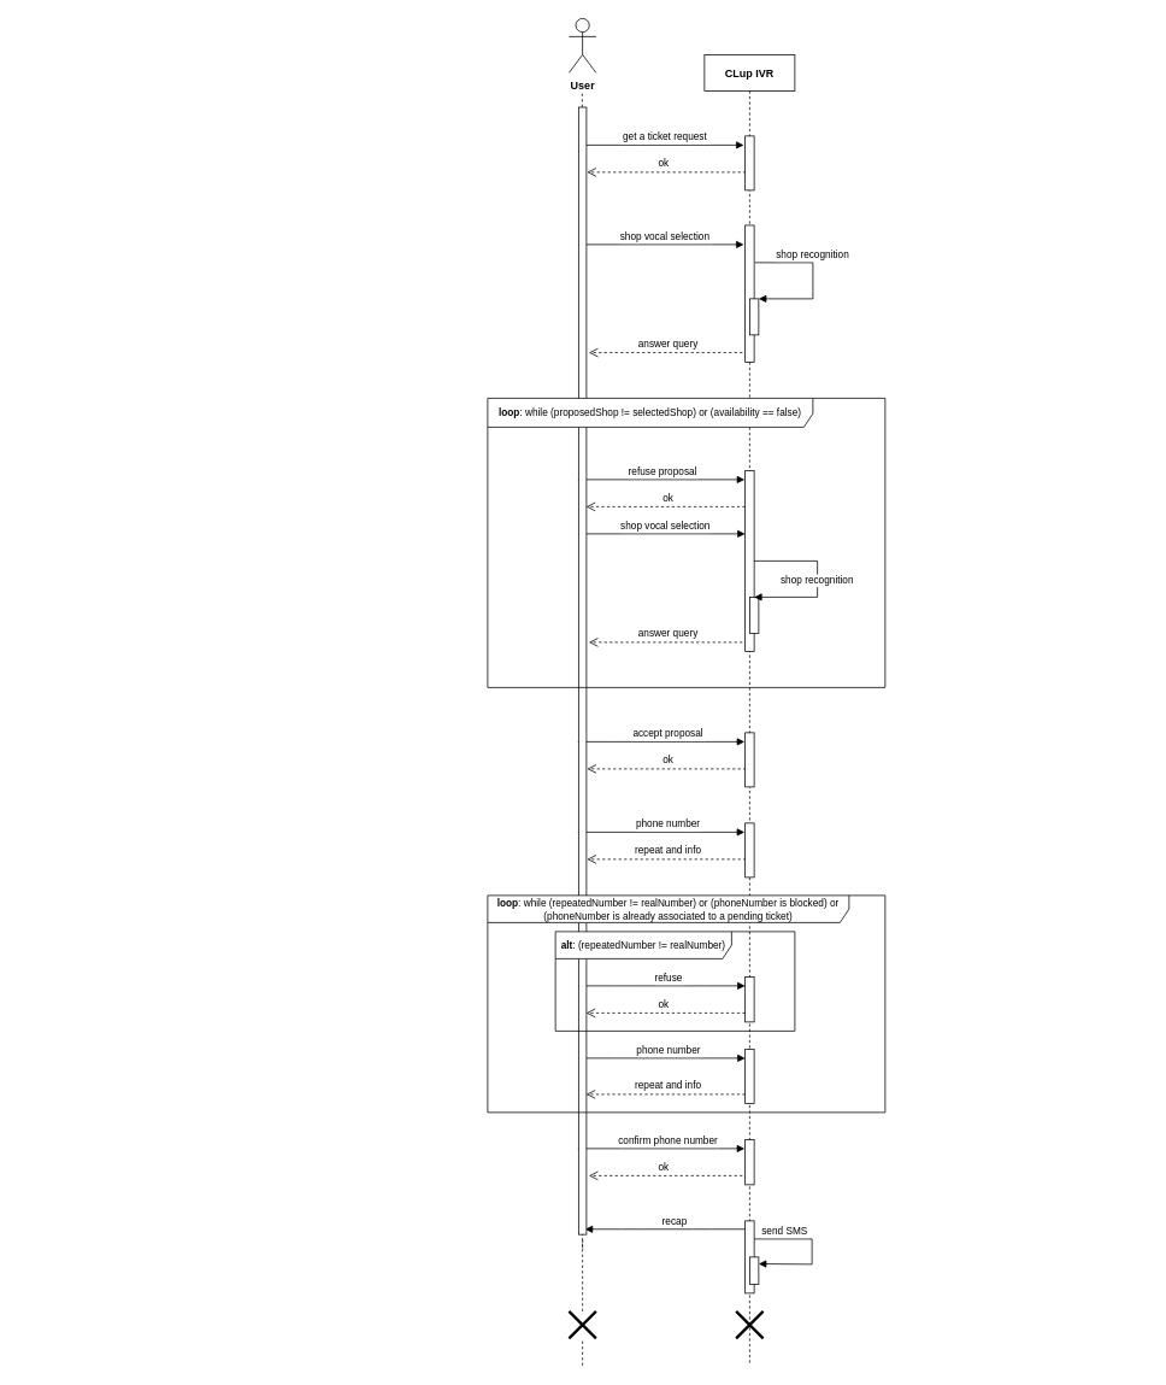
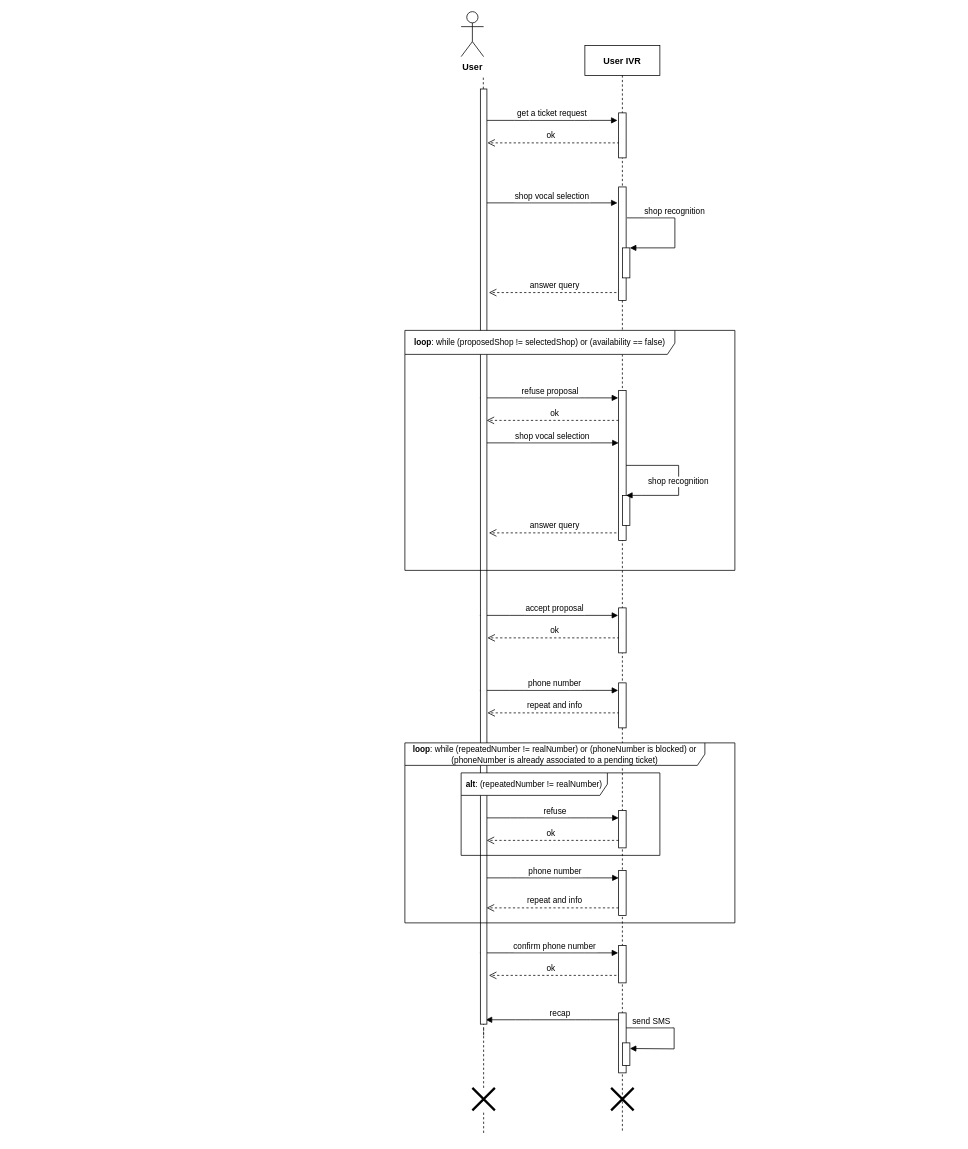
  <mxCell id="0" />
  <mxCell id="1" parent="0" />
  <mxCell id="2" value="" style="verticalAlign=bottom;endArrow=open;dashed=1;endSize=8;shadow=0;strokeWidth=1;" parent="1" edge="1"><mxGeometry x="-0.003" y="-39" relative="1" as="geometry"><mxPoint x="651" y="1300" as="targetPoint" /><mxPoint x="827" y="1300" as="sourcePoint" /><Array as="points" /><mxPoint as="offset" /></mxGeometry></mxCell>
  <mxCell id="3" value="confirm phone number" style="verticalAlign=bottom;endArrow=block;shadow=0;strokeWidth=1;entryX=0.05;entryY=1.06;entryDx=0;entryDy=0;entryPerimeter=0;" parent="1" edge="1"><mxGeometry x="0.085" relative="1" as="geometry"><mxPoint x="639" y="1270" as="sourcePoint" /><mxPoint x="823.4" y="1270" as="targetPoint" /><Array as="points"><mxPoint x="689" y="1270" /><mxPoint x="769" y="1270" /></Array><mxPoint as="offset" /></mxGeometry></mxCell>
  <mxCell id="4" value="" style="verticalAlign=bottom;endArrow=open;dashed=1;endSize=8;shadow=0;strokeWidth=1;" parent="1" edge="1"><mxGeometry x="-0.003" y="-39" relative="1" as="geometry"><mxPoint x="649" y="950" as="targetPoint" /><mxPoint x="825" y="950" as="sourcePoint" /><Array as="points" /><mxPoint as="offset" /></mxGeometry></mxCell>
  <mxCell id="5" value="" style="verticalAlign=bottom;endArrow=open;dashed=1;endSize=8;shadow=0;strokeWidth=1;" parent="1" edge="1"><mxGeometry x="-0.003" y="-39" relative="1" as="geometry"><mxPoint x="649" y="850" as="targetPoint" /><mxPoint x="825" y="850" as="sourcePoint" /><Array as="points" /><mxPoint as="offset" /></mxGeometry></mxCell>
  <mxCell id="6" value="" style="verticalAlign=bottom;endArrow=open;dashed=1;endSize=8;shadow=0;strokeWidth=1;" parent="1" edge="1"><mxGeometry x="-0.003" y="-39" relative="1" as="geometry"><mxPoint x="651" y="710" as="targetPoint" /><mxPoint x="827" y="710" as="sourcePoint" /><Array as="points" /><mxPoint as="offset" /></mxGeometry></mxCell>
  <mxCell id="7" value="shop vocal selection" style="verticalAlign=bottom;endArrow=block;shadow=0;strokeWidth=1;" parent="1" edge="1"><mxGeometry relative="1" as="geometry"><mxPoint x="647" y="590" as="sourcePoint" /><mxPoint x="824" y="590" as="targetPoint" /><Array as="points"><mxPoint x="697" y="590" /></Array><mxPoint as="offset" /></mxGeometry></mxCell>
  <mxCell id="8" value="" style="verticalAlign=bottom;endArrow=open;dashed=1;endSize=8;shadow=0;strokeWidth=1;" parent="1" edge="1"><mxGeometry x="-0.003" y="-39" relative="1" as="geometry"><mxPoint x="651" y="389.6" as="targetPoint" /><mxPoint x="827" y="389.6" as="sourcePoint" /><Array as="points" /><mxPoint as="offset" /></mxGeometry></mxCell>
  <mxCell id="9" value="" style="verticalAlign=bottom;endArrow=open;dashed=1;endSize=8;shadow=0;strokeWidth=1;" parent="1" edge="1"><mxGeometry x="-0.003" y="-39" relative="1" as="geometry"><mxPoint x="649" y="190" as="targetPoint" /><mxPoint x="825" y="190" as="sourcePoint" /><Array as="points" /><mxPoint as="offset" /></mxGeometry></mxCell>
  <mxCell id="10" value="" style="verticalAlign=bottom;endArrow=open;dashed=1;endSize=8;shadow=0;strokeWidth=1;" parent="1" edge="1"><mxGeometry x="-0.003" y="-39" relative="1" as="geometry"><mxPoint x="648" y="560" as="targetPoint" /><mxPoint x="824" y="560" as="sourcePoint" /><Array as="points" /><mxPoint as="offset" /></mxGeometry></mxCell>
  <mxCell id="11" value="recap" style="verticalAlign=bottom;endArrow=block;shadow=0;strokeWidth=1;entryX=0.05;entryY=1.06;entryDx=0;entryDy=0;entryPerimeter=0;" parent="1" edge="1"><mxGeometry x="-0.078" relative="1" as="geometry"><mxPoint x="831.2" y="1359.2" as="sourcePoint" /><mxPoint x="646.8" y="1359.2" as="targetPoint" /><Array as="points"><mxPoint x="776.8" y="1359.2" /><mxPoint x="696.8" y="1359.2" /></Array><mxPoint as="offset" /></mxGeometry></mxCell>
- <mxCell id="12" value="CLup IVR" style="shape=umlLifeline;perimeter=lifelinePerimeter;container=1;collapsible=0;recursiveResize=0;rounded=0;shadow=0;strokeWidth=1;fontStyle=1" parent="1" vertex="1"><mxGeometry x="779" y="60" width="100" height="1450" as="geometry" /></mxCell>
+ <mxCell id="12" value="User IVR" style="shape=umlLifeline;perimeter=lifelinePerimeter;container=1;collapsible=0;recursiveResize=0;rounded=0;shadow=0;strokeWidth=1;fontStyle=1" parent="1" vertex="1"><mxGeometry x="779" y="60" width="100" height="1450" as="geometry" /></mxCell>
  <mxCell id="13" value="" style="points=[];perimeter=orthogonalPerimeter;rounded=0;shadow=0;strokeWidth=1;" parent="12" vertex="1"><mxGeometry x="45" y="90" width="10" height="60" as="geometry" /></mxCell>
  <mxCell id="14" value="" style="rounded=0;whiteSpace=wrap;html=1;direction=south;" parent="12" vertex="1"><mxGeometry x="45" y="188.75" width="10" height="151.25" as="geometry" /></mxCell>
  <mxCell id="15" value="" style="rounded=0;whiteSpace=wrap;html=1;direction=south;" parent="12" vertex="1"><mxGeometry x="50" y="270" width="10" height="40" as="geometry" /></mxCell>
  <mxCell id="16" value="" style="rounded=0;whiteSpace=wrap;html=1;direction=south;" parent="12" vertex="1"><mxGeometry x="45" y="460" width="10" height="200" as="geometry" /></mxCell>
  <mxCell id="17" value="" style="rounded=0;whiteSpace=wrap;html=1;direction=south;" parent="12" vertex="1"><mxGeometry x="50" y="600" width="10" height="40" as="geometry" /></mxCell>
  <mxCell id="18" value="" style="points=[];perimeter=orthogonalPerimeter;rounded=0;shadow=0;strokeWidth=1;" parent="12" vertex="1"><mxGeometry x="45" y="750" width="10" height="60" as="geometry" /></mxCell>
  <mxCell id="19" value="" style="points=[];perimeter=orthogonalPerimeter;rounded=0;shadow=0;strokeWidth=1;" parent="12" vertex="1"><mxGeometry x="45" y="850" width="10" height="60" as="geometry" /></mxCell>
  <mxCell id="20" value="" style="rounded=0;whiteSpace=wrap;html=1;direction=south;" parent="12" vertex="1"><mxGeometry x="45" y="1100" width="10" height="60" as="geometry" /></mxCell>
  <mxCell id="21" value="" style="points=[];perimeter=orthogonalPerimeter;rounded=0;shadow=0;strokeWidth=1;" parent="12" vertex="1"><mxGeometry x="45" y="1020" width="10" height="50" as="geometry" /></mxCell>
  <mxCell id="22" value="" style="rounded=0;whiteSpace=wrap;html=1;direction=south;" parent="12" vertex="1"><mxGeometry x="45" y="1290" width="10" height="80" as="geometry" /></mxCell>
  <mxCell id="23" value="send SMS" style="verticalAlign=bottom;endArrow=block;shadow=0;strokeWidth=1;rounded=0;entryX=0.25;entryY=0;entryDx=0;entryDy=0;exitX=0.25;exitY=0;exitDx=0;exitDy=0;" parent="12" source="22" target="26" edge="1"><mxGeometry x="-0.554" relative="1" as="geometry"><mxPoint x="55" y="1210" as="sourcePoint" /><mxPoint x="59" y="1250" as="targetPoint" /><Array as="points"><mxPoint x="119" y="1310" /><mxPoint x="119" y="1338" /></Array><mxPoint as="offset" /></mxGeometry></mxCell>
  <mxCell id="24" value="" style="rounded=0;whiteSpace=wrap;html=1;direction=south;" parent="12" vertex="1"><mxGeometry x="45" y="1200" width="10" height="50" as="geometry" /></mxCell>
  <mxCell id="25" value="" style="shape=umlDestroy;whiteSpace=wrap;html=1;strokeWidth=3;fontSize=11;" parent="12" vertex="1"><mxGeometry x="35" y="1390" width="30" height="30" as="geometry" /></mxCell>
  <mxCell id="26" value="" style="rounded=0;whiteSpace=wrap;html=1;fontSize=11;direction=south;" parent="12" vertex="1"><mxGeometry x="50" y="1330" width="10" height="30" as="geometry" /></mxCell>
  <mxCell id="27" value="phone number" style="verticalAlign=bottom;endArrow=block;shadow=0;strokeWidth=1;entryX=0.05;entryY=1.06;entryDx=0;entryDy=0;entryPerimeter=0;" parent="1" edge="1"><mxGeometry x="0.085" relative="1" as="geometry"><mxPoint x="639.6" y="1170" as="sourcePoint" /><mxPoint x="824" y="1170" as="targetPoint" /><Array as="points"><mxPoint x="689.6" y="1170" /><mxPoint x="769.6" y="1170" /></Array><mxPoint as="offset" /></mxGeometry></mxCell>
  <mxCell id="28" value="get a ticket request" style="verticalAlign=bottom;endArrow=block;shadow=0;strokeWidth=1;" parent="1" edge="1"><mxGeometry x="0.018" y="1" relative="1" as="geometry"><mxPoint x="645.5" y="160" as="sourcePoint" /><mxPoint x="822.5" y="160" as="targetPoint" /><Array as="points"><mxPoint x="695.5" y="160" /><mxPoint x="775.5" y="160" /></Array><mxPoint y="1" as="offset" /></mxGeometry></mxCell>
  <mxCell id="29" value="shop vocal selection" style="verticalAlign=bottom;endArrow=block;shadow=0;strokeWidth=1;" parent="1" edge="1"><mxGeometry x="0.017" relative="1" as="geometry"><mxPoint x="645.5" y="270" as="sourcePoint" /><mxPoint x="822.5" y="270" as="targetPoint" /><Array as="points"><mxPoint x="695.5" y="270" /><mxPoint x="775.5" y="270" /></Array><mxPoint as="offset" /></mxGeometry></mxCell>
  <mxCell id="30" value="refuse" style="verticalAlign=bottom;endArrow=block;shadow=0;strokeWidth=1;entryX=0.05;entryY=1.06;entryDx=0;entryDy=0;entryPerimeter=0;" parent="1" edge="1"><mxGeometry x="0.085" relative="1" as="geometry"><mxPoint x="639.6" y="1090" as="sourcePoint" /><mxPoint x="824" y="1090" as="targetPoint" /><Array as="points"><mxPoint x="689.6" y="1090" /><mxPoint x="769.6" y="1090" /></Array><mxPoint as="offset" /></mxGeometry></mxCell>
  <mxCell id="31" value="phone number" style="verticalAlign=bottom;endArrow=block;shadow=0;strokeWidth=1;entryX=0.05;entryY=1.06;entryDx=0;entryDy=0;entryPerimeter=0;" parent="1" edge="1"><mxGeometry x="0.085" relative="1" as="geometry"><mxPoint x="639" y="920" as="sourcePoint" /><mxPoint x="823.4" y="920" as="targetPoint" /><Array as="points"><mxPoint x="689" y="920" /><mxPoint x="769" y="920" /></Array><mxPoint as="offset" /></mxGeometry></mxCell>
  <mxCell id="32" value="accept proposal" style="verticalAlign=bottom;endArrow=block;shadow=0;strokeWidth=1;entryX=0.05;entryY=1.06;entryDx=0;entryDy=0;entryPerimeter=0;" parent="1" edge="1"><mxGeometry x="0.085" relative="1" as="geometry"><mxPoint x="639" y="820" as="sourcePoint" /><mxPoint x="823.4" y="820" as="targetPoint" /><Array as="points"><mxPoint x="689" y="820" /><mxPoint x="769" y="820" /></Array><mxPoint as="offset" /></mxGeometry></mxCell>
  <mxCell id="33" value="refuse proposal" style="verticalAlign=bottom;endArrow=block;shadow=0;strokeWidth=1;entryX=0.05;entryY=1.06;entryDx=0;entryDy=0;entryPerimeter=0;" parent="1" target="16" edge="1"><mxGeometry x="0.018" y="1" relative="1" as="geometry"><mxPoint x="639" y="530" as="sourcePoint" /><mxPoint x="816" y="530" as="targetPoint" /><Array as="points"><mxPoint x="689" y="530" /><mxPoint x="769" y="530" /></Array><mxPoint y="1" as="offset" /></mxGeometry></mxCell>
- <mxCell id="34" value="&lt;b&gt;User&lt;/b&gt;" style="shape=umlActor;verticalLabelPosition=bottom;verticalAlign=top;html=1;outlineConnect=0;" parent="1" vertex="1"><mxGeometry x="629" y="20" width="30" height="60" as="geometry" /></mxCell>
+ <mxCell id="34" value="&lt;b&gt;User&lt;/b&gt;" style="shape=umlActor;verticalLabelPosition=bottom;verticalAlign=top;html=1;outlineConnect=0;" parent="1" vertex="1"><mxGeometry x="614" y="15" width="30" height="60" as="geometry" /></mxCell>
  <mxCell id="35" value="" style="endArrow=none;dashed=1;html=1;" parent="1" source="54" edge="1"><mxGeometry width="50" height="50" relative="1" as="geometry"><mxPoint x="644" y="1510" as="sourcePoint" /><mxPoint x="643.6" y="100" as="targetPoint" /><Array as="points" /></mxGeometry></mxCell>
  <mxCell id="36" value="" style="rounded=0;whiteSpace=wrap;html=1;rotation=90;" parent="1" vertex="1"><mxGeometry x="20.58" y="737.21" width="1246.85" height="8.75" as="geometry" /></mxCell>
  <mxCell id="37" value="shop recognition" style="verticalAlign=bottom;endArrow=block;shadow=0;strokeWidth=1;rounded=0;" parent="1" edge="1"><mxGeometry x="-0.22" relative="1" as="geometry"><mxPoint x="835" y="290" as="sourcePoint" /><mxPoint x="839" y="330" as="targetPoint" /><Array as="points"><mxPoint x="899" y="290" /><mxPoint x="899" y="330" /><mxPoint x="849" y="330" /></Array><mxPoint as="offset" /></mxGeometry></mxCell>
  <mxCell id="38" value="&lt;span style=&quot;font-size: 11px&quot;&gt;answer query&lt;/span&gt;" style="text;html=1;strokeColor=none;fillColor=none;align=center;verticalAlign=middle;whiteSpace=wrap;rounded=0;fontSize=11;" parent="1" vertex="1"><mxGeometry x="704" y="370" width="70" height="20" as="geometry" /></mxCell>
  <mxCell id="39" value="shop recognition" style="verticalAlign=bottom;endArrow=block;shadow=0;strokeWidth=1;rounded=0;entryX=0;entryY=0.5;entryDx=0;entryDy=0;" parent="1" target="17" edge="1"><mxGeometry x="0.111" relative="1" as="geometry"><mxPoint x="834" y="620" as="sourcePoint" /><mxPoint x="844" y="660" as="targetPoint" /><Array as="points"><mxPoint x="904" y="620" /><mxPoint x="904" y="660" /><mxPoint x="854" y="660" /></Array><mxPoint as="offset" /></mxGeometry></mxCell>
  <mxCell id="40" value="&lt;span style=&quot;font-size: 11px&quot;&gt;answer query&lt;/span&gt;" style="text;html=1;strokeColor=none;fillColor=none;align=center;verticalAlign=middle;whiteSpace=wrap;rounded=0;fontSize=11;" parent="1" vertex="1"><mxGeometry x="704" y="690" width="70" height="20" as="geometry" /></mxCell>
  <mxCell id="41" value="repeat and info" style="text;html=1;strokeColor=none;fillColor=none;align=center;verticalAlign=middle;whiteSpace=wrap;rounded=0;fontSize=11;" parent="1" vertex="1"><mxGeometry x="684" y="930" width="110" height="20" as="geometry" /></mxCell>
  <mxCell id="42" value="" style="verticalAlign=bottom;endArrow=open;dashed=1;endSize=8;shadow=0;strokeWidth=1;" parent="1" edge="1"><mxGeometry x="-0.003" y="-39" relative="1" as="geometry"><mxPoint x="648" y="1120" as="targetPoint" /><mxPoint x="824" y="1120" as="sourcePoint" /><Array as="points" /><mxPoint as="offset" /></mxGeometry></mxCell>
  <mxCell id="43" value="" style="verticalAlign=bottom;endArrow=open;dashed=1;endSize=8;shadow=0;strokeWidth=1;" parent="1" edge="1"><mxGeometry x="-0.003" y="-39" relative="1" as="geometry"><mxPoint x="648" y="1210" as="targetPoint" /><mxPoint x="824" y="1210" as="sourcePoint" /><Array as="points" /><mxPoint as="offset" /></mxGeometry></mxCell>
  <mxCell id="44" value="repeat and info" style="text;html=1;strokeColor=none;fillColor=none;align=center;verticalAlign=middle;whiteSpace=wrap;rounded=0;fontSize=11;" parent="1" vertex="1"><mxGeometry x="684" y="1180" width="110" height="40" as="geometry" /></mxCell>
  <mxCell id="45" value="" style="endArrow=none;dashed=1;html=1;" parent="1" edge="1"><mxGeometry width="50" height="50" relative="1" as="geometry"><mxPoint x="644" y="1380" as="sourcePoint" /><mxPoint x="644" y="1370" as="targetPoint" /><Array as="points" /></mxGeometry></mxCell>
  <mxCell id="46" value="ok" style="text;html=1;strokeColor=none;fillColor=none;align=center;verticalAlign=middle;whiteSpace=wrap;rounded=0;fontSize=11;" parent="1" vertex="1"><mxGeometry x="719" y="810" width="40" height="60" as="geometry" /></mxCell>
  <mxCell id="47" value="ok" style="text;html=1;strokeColor=none;fillColor=none;align=center;verticalAlign=middle;whiteSpace=wrap;rounded=0;fontSize=11;" parent="1" vertex="1"><mxGeometry x="719" y="530" width="40" height="40" as="geometry" /></mxCell>
  <mxCell id="48" value="ok" style="text;html=1;strokeColor=none;fillColor=none;align=center;verticalAlign=middle;whiteSpace=wrap;rounded=0;fontSize=11;" parent="1" vertex="1"><mxGeometry x="714" y="170" width="40" height="20" as="geometry" /></mxCell>
  <mxCell id="49" value="ok" style="text;html=1;strokeColor=none;fillColor=none;align=center;verticalAlign=middle;whiteSpace=wrap;rounded=0;fontSize=11;" parent="1" vertex="1"><mxGeometry x="714" y="1105" width="40" height="10" as="geometry" /></mxCell>
  <mxCell id="50" value="&lt;font style=&quot;font-size: 11px&quot;&gt;&lt;b&gt;loop&lt;/b&gt;: while (proposedShop != selectedShop) or (availability == false)&lt;/font&gt;" style="shape=umlFrame;whiteSpace=wrap;html=1;width=360;height=32;" parent="1" vertex="1"><mxGeometry x="539" y="440" width="440" height="320" as="geometry" /></mxCell>
  <mxCell id="51" value="&lt;font style=&quot;font-size: 11px&quot;&gt;&lt;b&gt;alt&lt;/b&gt;: (repeatedNumber != realNumber)&lt;/font&gt;" style="shape=umlFrame;whiteSpace=wrap;html=1;width=195;height=30;" parent="1" vertex="1"><mxGeometry x="614" y="1030" width="265" height="110" as="geometry" /></mxCell>
  <mxCell id="52" value="&lt;font style=&quot;font-size: 11px&quot;&gt;&lt;b&gt;loop&lt;/b&gt;: while (repeatedNumber != realNumber) or (phoneNumber is blocked) or (phoneNumber is already associated to a pending ticket)&lt;/font&gt;" style="shape=umlFrame;whiteSpace=wrap;html=1;width=400;height=30;" parent="1" vertex="1"><mxGeometry x="539" y="990" width="440" height="240" as="geometry" /></mxCell>
  <mxCell id="53" value="ok" style="text;html=1;strokeColor=none;fillColor=none;align=center;verticalAlign=middle;whiteSpace=wrap;rounded=0;fontSize=11;" parent="1" vertex="1"><mxGeometry x="714" y="1260" width="40" height="60" as="geometry" /></mxCell>
  <mxCell id="54" value="" style="shape=umlDestroy;whiteSpace=wrap;html=1;strokeWidth=3;fontSize=11;" parent="1" vertex="1"><mxGeometry x="629" y="1450" width="30" height="30" as="geometry" /></mxCell>
  <mxCell id="55" value="" style="endArrow=none;dashed=1;html=1;" parent="1" target="54" edge="1"><mxGeometry width="50" height="50" relative="1" as="geometry"><mxPoint x="644" y="1510" as="sourcePoint" /><mxPoint x="643.6" y="100" as="targetPoint" /><Array as="points" /></mxGeometry></mxCell>
